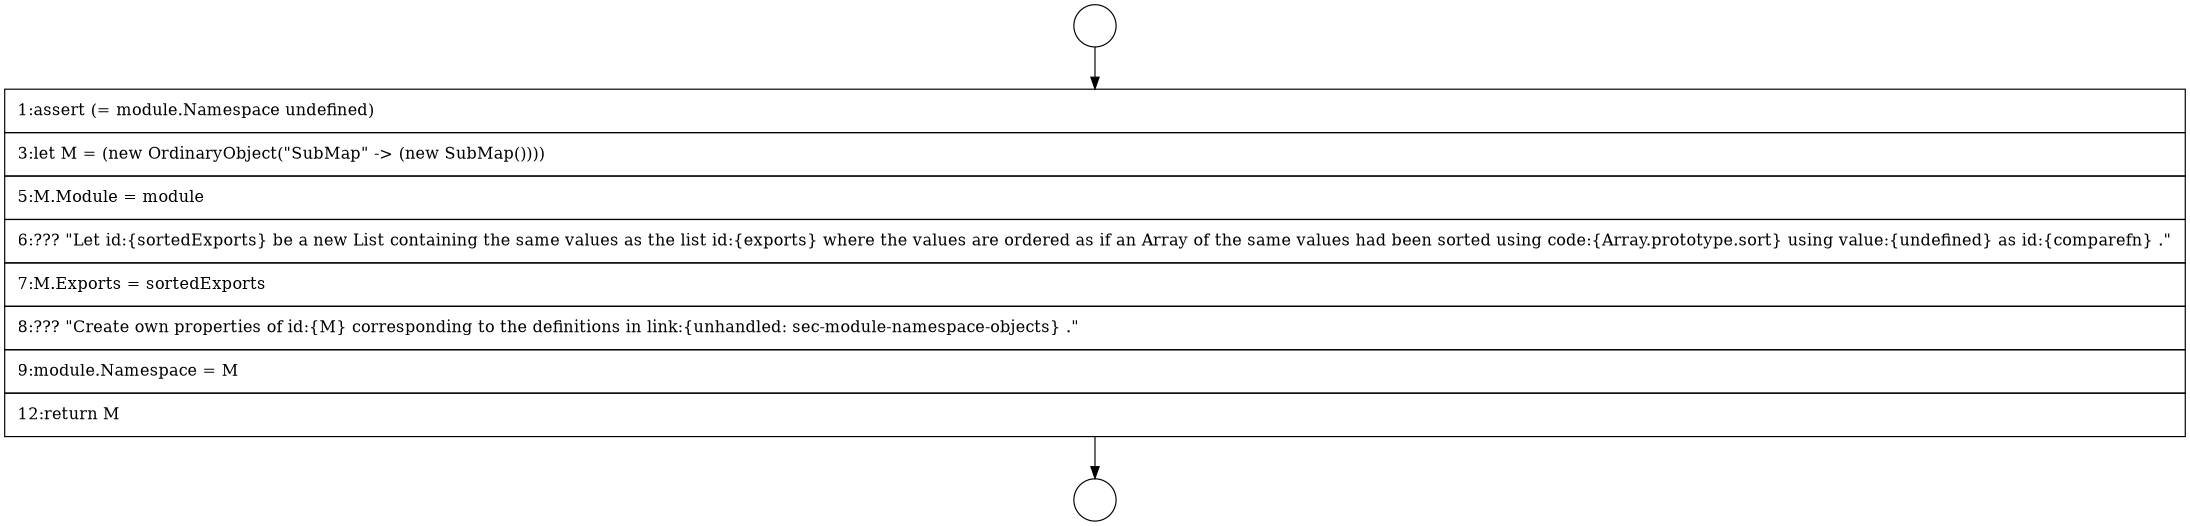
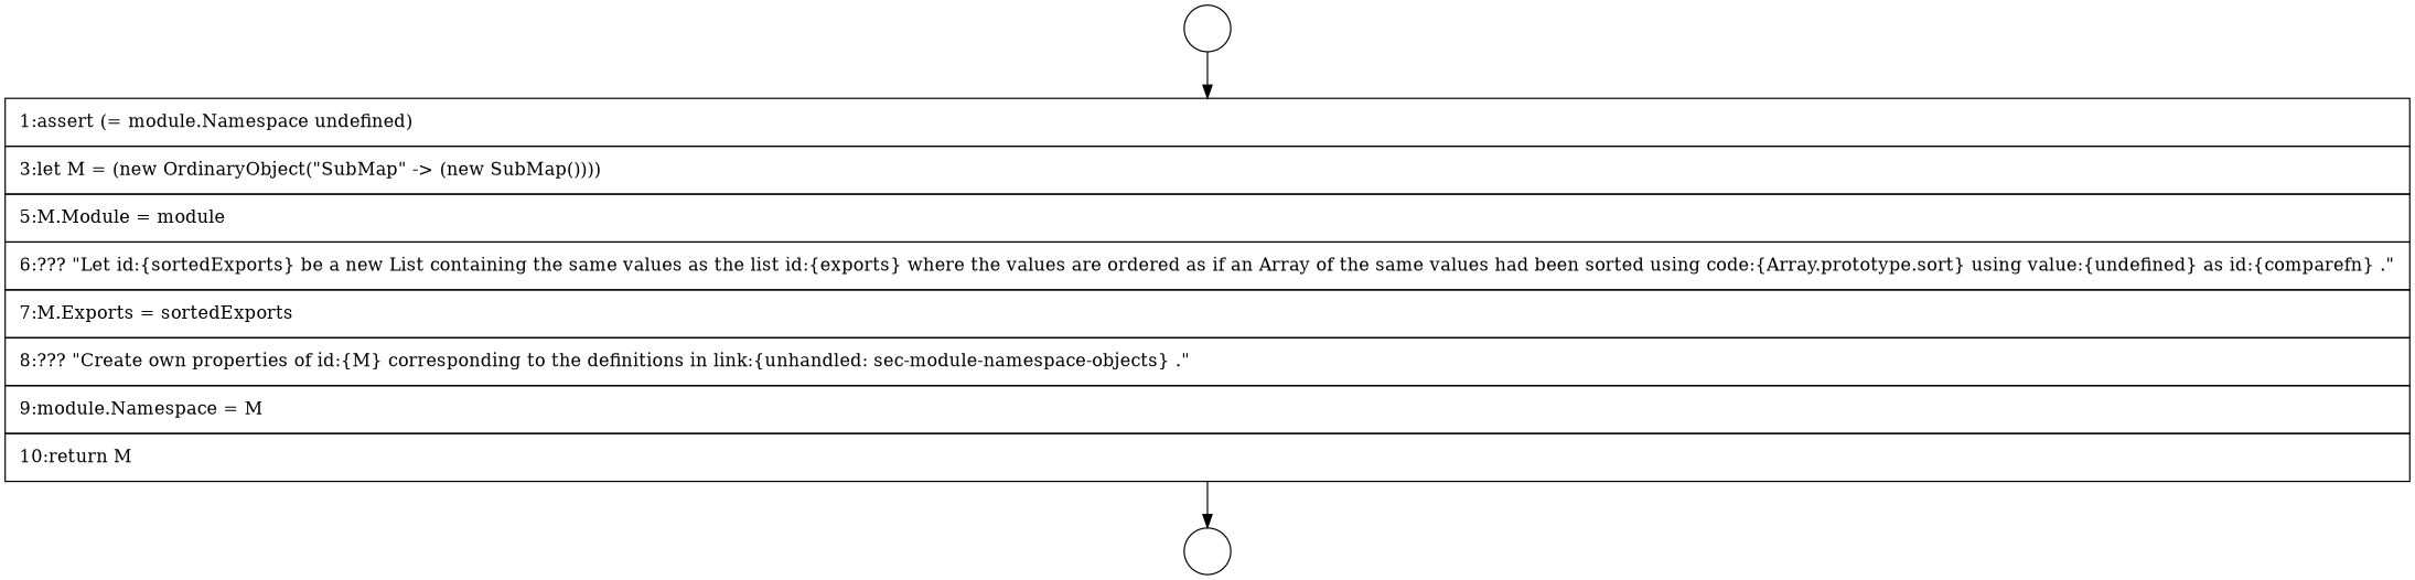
  digraph {
    node [color=black fillcolor=white shape=circle style=filled]
    edge [color=black]
    n1 [label=" "]
-   n2 [label=<<font color="black">     <table border="0" cellborder="1" cellspacing="0" cellpadding="10">       <tr><td align="left">1:assert (= module.Namespace undefined)</td></tr>       <tr><td align="left">3:let M = (new OrdinaryObject(&quot;SubMap&quot; -&gt; (new SubMap())))</td></tr>       <tr><td align="left">5:M.Module = module</td></tr>       <tr><td align="left">6:??? &quot;Let id:{sortedExports} be a new List containing the same values as the list id:{exports} where the values are ordered as if an Array of the same values had been sorted using code:{Array.prototype.sort} using value:{undefined} as id:{comparefn} .&quot;</td></tr>       <tr><td align="left">7:M.Exports = sortedExports</td></tr>       <tr><td align="left">8:??? &quot;Create own properties of id:{M} corresponding to the definitions in link:{unhandled: sec-module-namespace-objects} .&quot;</td></tr>       <tr><td align="left">9:module.Namespace = M</td></tr>       <tr><td align="left">12:return M</td></tr>     </table>   </font>> margin=0 shape=none]
+   n2 [label=<<font color="black">     <table border="0" cellborder="1" cellspacing="0" cellpadding="10">       <tr><td align="left">1:assert (= module.Namespace undefined)</td></tr>       <tr><td align="left">3:let M = (new OrdinaryObject(&quot;SubMap&quot; -&gt; (new SubMap())))</td></tr>       <tr><td align="left">5:M.Module = module</td></tr>       <tr><td align="left">6:??? &quot;Let id:{sortedExports} be a new List containing the same values as the list id:{exports} where the values are ordered as if an Array of the same values had been sorted using code:{Array.prototype.sort} using value:{undefined} as id:{comparefn} .&quot;</td></tr>       <tr><td align="left">7:M.Exports = sortedExports</td></tr>       <tr><td align="left">8:??? &quot;Create own properties of id:{M} corresponding to the definitions in link:{unhandled: sec-module-namespace-objects} .&quot;</td></tr>       <tr><td align="left">9:module.Namespace = M</td></tr>       <tr><td align="left">10:return M</td></tr>     </table>   </font>> margin=0 shape=none]
    n3 [label=" "]
    n1 -> n2
    n2 -> n3
  }
